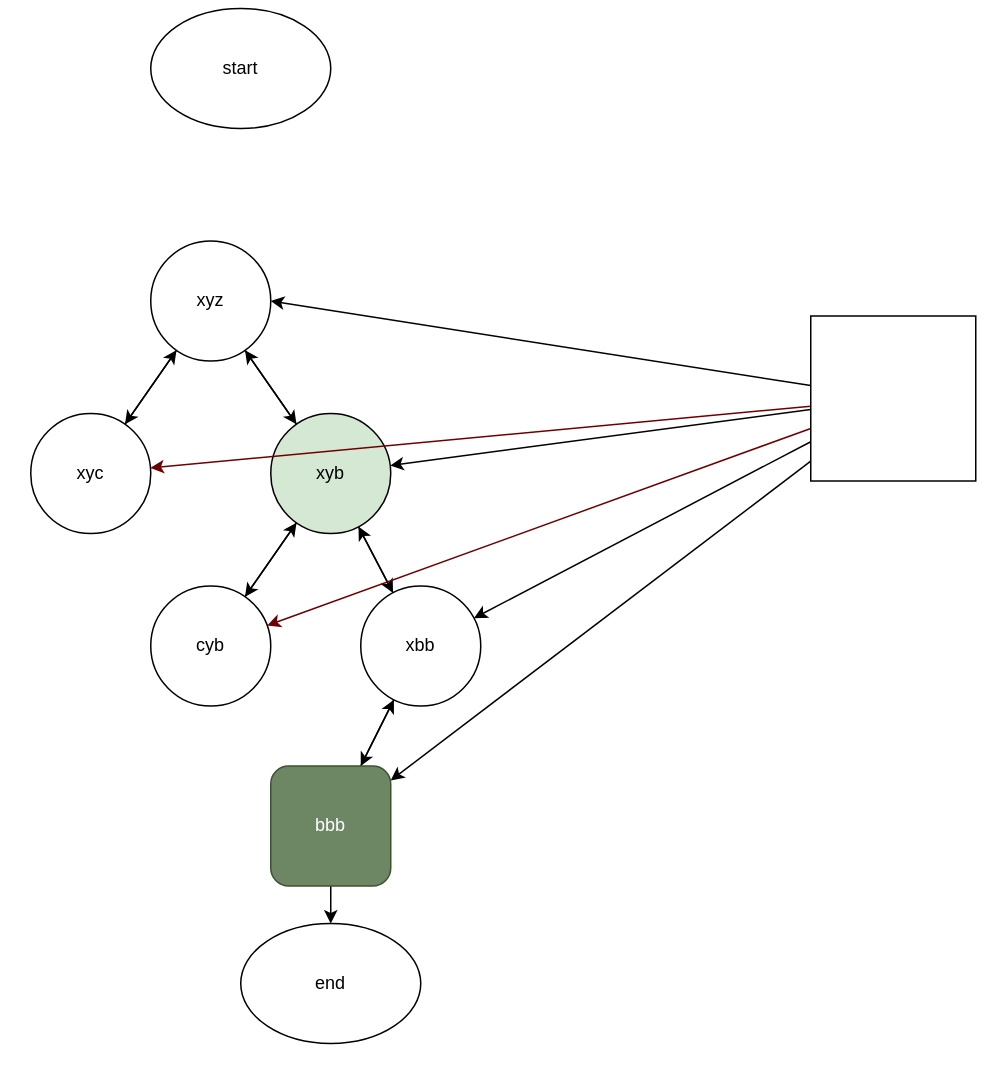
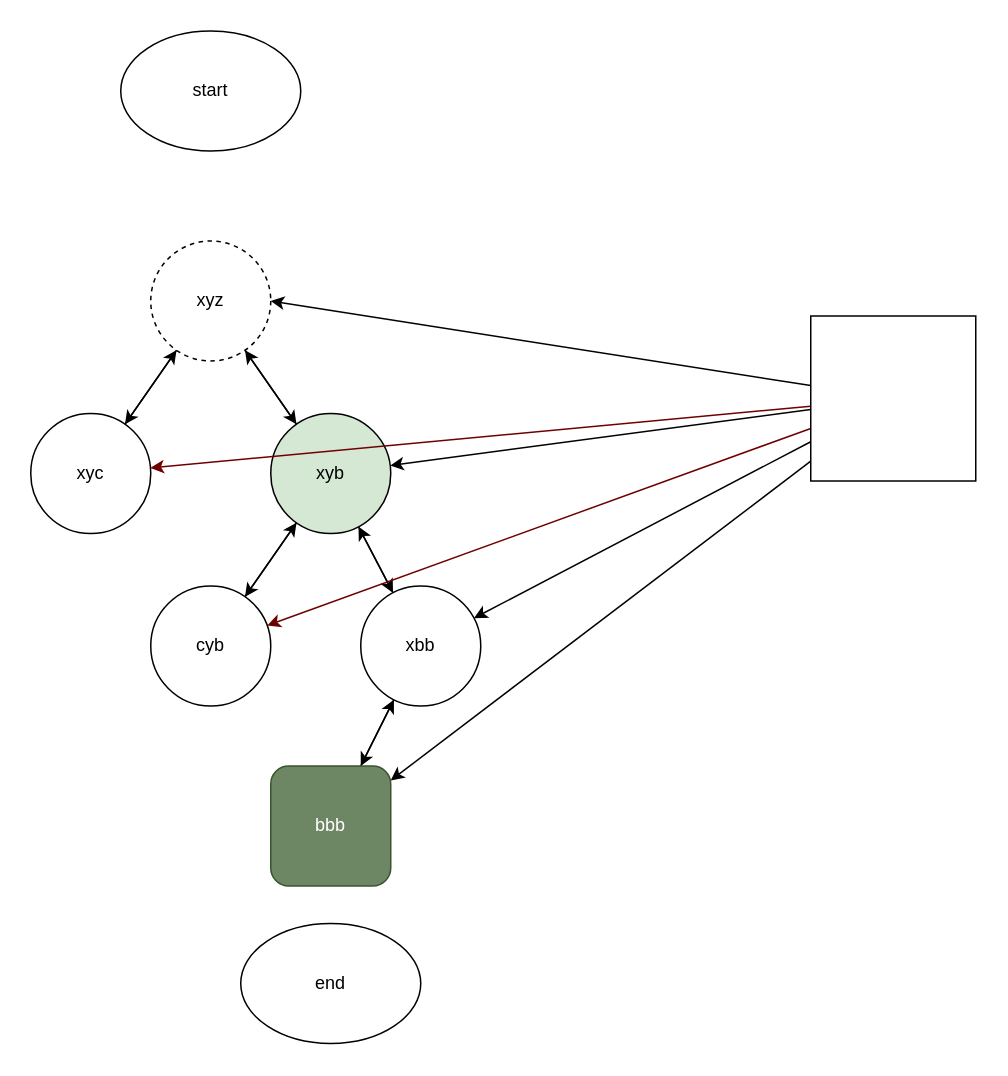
  <mxCell id="0" />
  <mxCell id="1" parent="0" />
  <mxCell id="2" style="edgeStyle=none;html=1;rounded=0;" parent="1" source="4" target="10" edge="1"><mxGeometry relative="1" as="geometry" /></mxCell>
  <mxCell id="3" style="edgeStyle=none;html=1;rounded=0;" parent="1" source="4" target="6" edge="1"><mxGeometry relative="1" as="geometry" /></mxCell>
- <mxCell id="4" value="xyz" style="ellipse;whiteSpace=wrap;html=1;aspect=fixed;gradientColor=none;rounded=0;" parent="1" vertex="1"><mxGeometry x="100" y="160" width="80" height="80" as="geometry" /></mxCell>
+ <mxCell id="4" value="xyz" style="ellipse;whiteSpace=wrap;html=1;aspect=fixed;gradientColor=none;rounded=0;dashed=1;" parent="1" vertex="1"><mxGeometry x="100" y="160" width="80" height="80" as="geometry" /></mxCell>
  <mxCell id="5" style="edgeStyle=none;html=1;rounded=0;" parent="1" source="6" target="4" edge="1"><mxGeometry relative="1" as="geometry" /></mxCell>
  <mxCell id="6" value="xyc" style="ellipse;whiteSpace=wrap;html=1;aspect=fixed;rounded=0;" parent="1" vertex="1"><mxGeometry x="20" y="275" width="80" height="80" as="geometry" /></mxCell>
  <mxCell id="7" style="edgeStyle=none;html=1;rounded=0;" parent="1" source="10" target="4" edge="1"><mxGeometry relative="1" as="geometry" /></mxCell>
  <mxCell id="8" style="edgeStyle=none;html=1;rounded=0;" parent="1" source="10" target="13" edge="1"><mxGeometry relative="1" as="geometry" /></mxCell>
  <mxCell id="9" style="edgeStyle=none;html=1;" edge="1" parent="1" source="10" target="27"><mxGeometry relative="1" as="geometry" /></mxCell>
  <mxCell id="10" value="xyb" style="ellipse;whiteSpace=wrap;html=1;aspect=fixed;rounded=0;fillColor=#d5e8d4;" parent="1" vertex="1"><mxGeometry x="180" y="275" width="80" height="80" as="geometry" /></mxCell>
  <mxCell id="11" style="edgeStyle=none;html=1;rounded=0;" parent="1" source="13" target="10" edge="1"><mxGeometry relative="1" as="geometry" /></mxCell>
  <mxCell id="12" style="edgeStyle=none;html=1;rounded=0;" parent="1" source="13" target="16" edge="1"><mxGeometry relative="1" as="geometry" /></mxCell>
  <mxCell id="13" value="xbb" style="ellipse;whiteSpace=wrap;html=1;aspect=fixed;rounded=0;" parent="1" vertex="1"><mxGeometry x="240" y="390" width="80" height="80" as="geometry" /></mxCell>
  <mxCell id="14" style="edgeStyle=none;html=1;rounded=0;" parent="1" source="16" target="13" edge="1"><mxGeometry relative="1" as="geometry" /></mxCell>
- <mxCell id="15" style="edgeStyle=none;html=1;rounded=0;" parent="1" source="16" target="18" edge="1"><mxGeometry relative="1" as="geometry" /></mxCell>
  <mxCell id="16" value="bbb" style="whiteSpace=wrap;html=1;aspect=fixed;fillColor=#6d8764;strokeColor=#3A5431;fontColor=#ffffff;rounded=1;" parent="1" vertex="1"><mxGeometry x="180" y="510" width="80" height="80" as="geometry" /></mxCell>
- <mxCell id="17" value="start" style="ellipse;whiteSpace=wrap;html=1;gradientColor=none;fillColor=none;rounded=0;" parent="1" vertex="1"><mxGeometry x="100" y="5" width="120" height="80" as="geometry" /></mxCell>
+ <mxCell id="17" value="start" style="ellipse;whiteSpace=wrap;html=1;gradientColor=none;fillColor=none;rounded=0;" parent="1" vertex="1"><mxGeometry x="80" y="20" width="120" height="80" as="geometry" /></mxCell>
  <mxCell id="18" value="end" style="ellipse;whiteSpace=wrap;html=1;fillColor=none;rounded=0;" parent="1" vertex="1"><mxGeometry x="160" y="615" width="120" height="80" as="geometry" /></mxCell>
  <mxCell id="19" style="edgeStyle=none;html=1;entryX=1;entryY=0.5;entryDx=0;entryDy=0;" edge="1" parent="1" source="25" target="4"><mxGeometry relative="1" as="geometry" /></mxCell>
  <mxCell id="20" style="edgeStyle=none;html=1;fillColor=#a20025;strokeColor=#6F0000;" edge="1" parent="1" source="25" target="6"><mxGeometry relative="1" as="geometry" /></mxCell>
  <mxCell id="21" style="edgeStyle=none;html=1;" edge="1" parent="1" source="25" target="10"><mxGeometry relative="1" as="geometry" /></mxCell>
  <mxCell id="22" style="edgeStyle=none;html=1;fillColor=#a20025;strokeColor=#6F0000;" edge="1" parent="1" source="25" target="27"><mxGeometry relative="1" as="geometry" /></mxCell>
  <mxCell id="23" style="edgeStyle=none;html=1;" edge="1" parent="1" source="25" target="13"><mxGeometry relative="1" as="geometry" /></mxCell>
  <mxCell id="24" style="edgeStyle=none;html=1;" edge="1" parent="1" source="25" target="16"><mxGeometry relative="1" as="geometry" /></mxCell>
  <mxCell id="25" value="" style="whiteSpace=wrap;html=1;aspect=fixed;rounded=0;" parent="1" vertex="1"><mxGeometry x="540" y="210" width="110" height="110" as="geometry" /></mxCell>
  <mxCell id="26" style="edgeStyle=none;html=1;" edge="1" parent="1" source="27" target="10"><mxGeometry relative="1" as="geometry" /></mxCell>
  <mxCell id="27" value="cyb" style="ellipse;whiteSpace=wrap;html=1;aspect=fixed;strokeColor=default;strokeWidth=1;fillColor=default;" vertex="1" parent="1"><mxGeometry x="100" y="390" width="80" height="80" as="geometry" /></mxCell>
